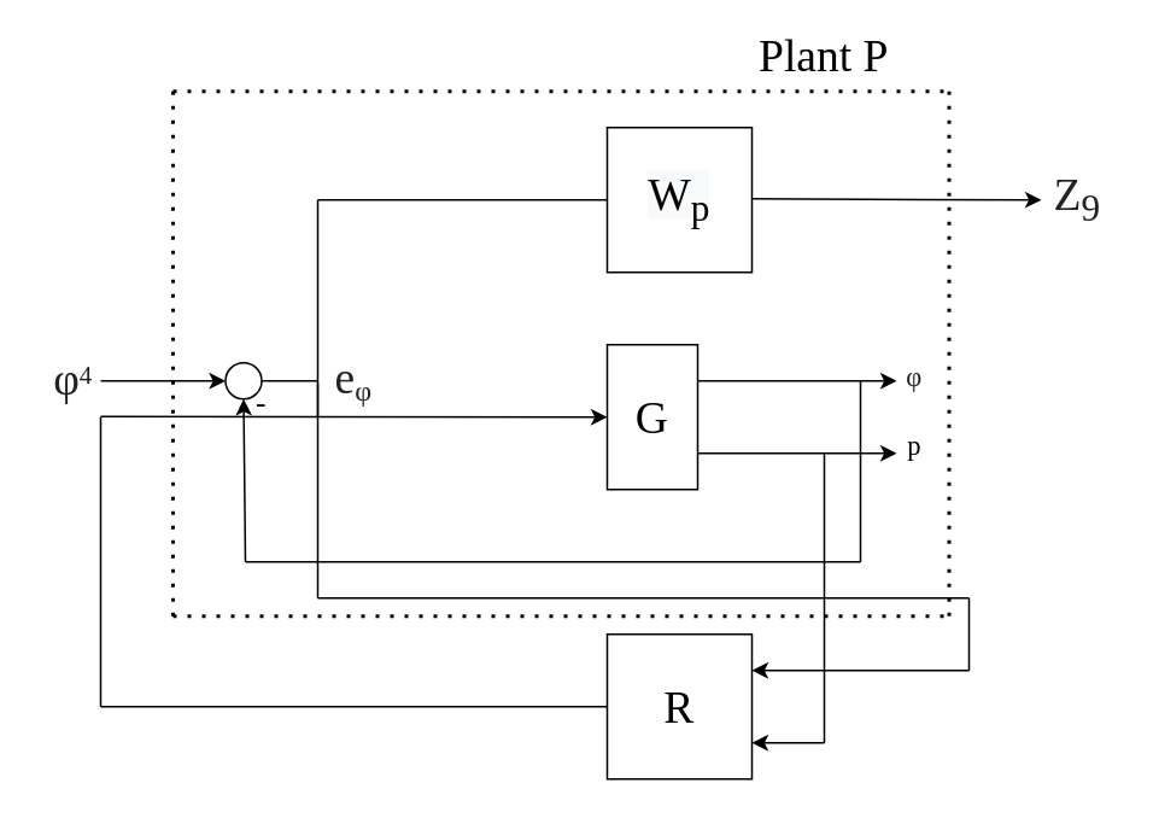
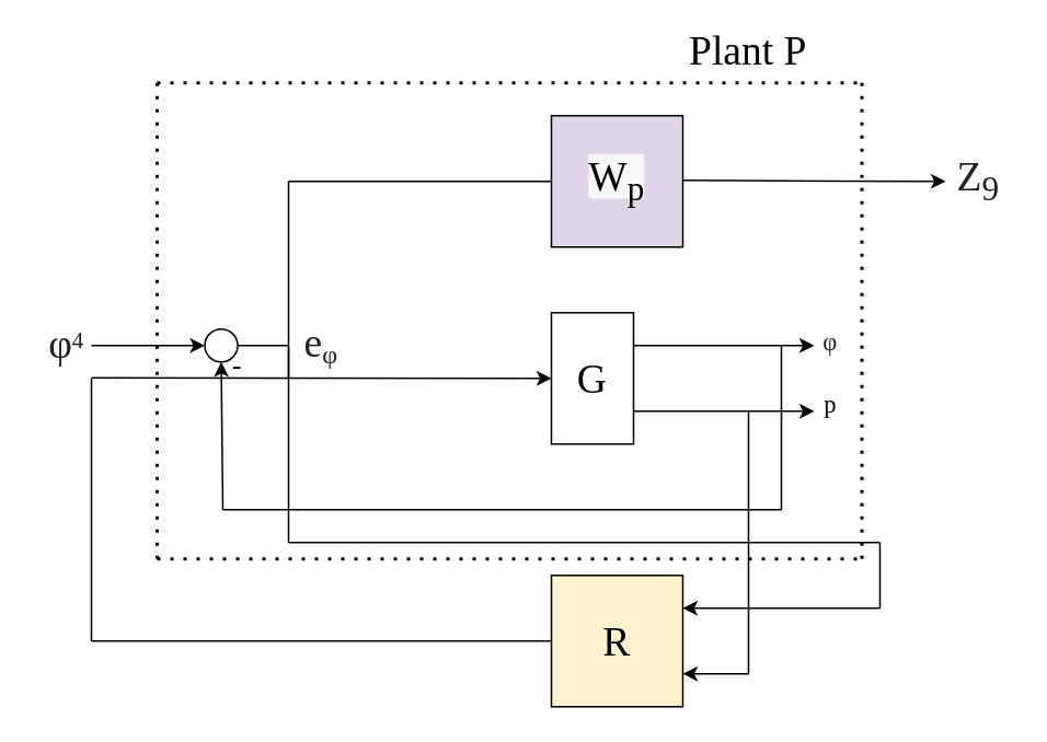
  <mxCell id="0" />
  <mxCell id="1" parent="0" />
  <mxCell id="2" value="&lt;font face=&quot;Lucida Console&quot; style=&quot;font-size: 25px;&quot;&gt;G&lt;/font&gt;" style="rounded=0;whiteSpace=wrap;html=1;fontSize=25;" parent="1" vertex="1"><mxGeometry x="335" y="190" width="50" height="80" as="geometry" /></mxCell>
  <mxCell id="3" value="" style="endArrow=classic;html=1;fontSize=25;exitX=1;exitY=0.25;exitDx=0;exitDy=0;" parent="1" source="2" edge="1"><mxGeometry width="50" height="50" relative="1" as="geometry"><mxPoint x="365" y="320" as="sourcePoint" /><mxPoint x="495" y="210" as="targetPoint" /></mxGeometry></mxCell>
  <mxCell id="4" value="" style="endArrow=classic;html=1;fontSize=25;exitX=1;exitY=0.75;exitDx=0;exitDy=0;" parent="1" source="2" edge="1"><mxGeometry width="50" height="50" relative="1" as="geometry"><mxPoint x="365" y="320" as="sourcePoint" /><mxPoint x="495" y="250" as="targetPoint" /></mxGeometry></mxCell>
  <mxCell id="5" value="&lt;span style=&quot;color: rgb(34 , 34 , 34) ; text-align: left ; background-color: rgb(255 , 255 , 255)&quot;&gt;&lt;font style=&quot;font-size: 15px&quot;&gt;φ&lt;/font&gt;&lt;/span&gt;" style="text;html=1;strokeColor=none;fillColor=none;align=center;verticalAlign=middle;whiteSpace=wrap;rounded=0;fontFamily=Lucida Console;fontSize=25;fontStyle=0" parent="1" vertex="1"><mxGeometry x="485" y="194" width="40" height="20" as="geometry" /></mxCell>
  <mxCell id="6" value="" style="ellipse;whiteSpace=wrap;html=1;aspect=fixed;" parent="1" vertex="1"><mxGeometry x="124" y="200" width="20" height="20" as="geometry" /></mxCell>
  <mxCell id="7" value="" style="endArrow=none;html=1;fontSize=25;exitX=1;exitY=0.5;exitDx=0;exitDy=0;" parent="1" edge="1"><mxGeometry width="50" height="50" relative="1" as="geometry"><mxPoint x="144" y="210" as="sourcePoint" /><mxPoint x="175" y="210" as="targetPoint" /></mxGeometry></mxCell>
  <mxCell id="8" value="" style="endArrow=none;html=1;fontSize=25;" parent="1" edge="1"><mxGeometry width="50" height="50" relative="1" as="geometry"><mxPoint x="175" y="230" as="sourcePoint" /><mxPoint x="175" y="110" as="targetPoint" /></mxGeometry></mxCell>
  <mxCell id="9" value="&lt;div style=&quot;text-align: left&quot;&gt;&lt;/div&gt;&lt;span style=&quot;text-align: left&quot;&gt;&lt;font color=&quot;#222222&quot;&gt;&lt;span style=&quot;background-color: rgb(255 , 255 , 255)&quot;&gt;&lt;span style=&quot;font-size: 25px&quot;&gt;e&lt;/span&gt;&lt;sub&gt;&lt;font style=&quot;font-size: 16px&quot;&gt;φ&lt;/font&gt;&lt;/sub&gt;&lt;/span&gt;&lt;/font&gt;&lt;/span&gt;" style="text;html=1;strokeColor=none;fillColor=none;align=center;verticalAlign=middle;whiteSpace=wrap;rounded=0;fontFamily=Lucida Console;fontSize=16;" parent="1" vertex="1"><mxGeometry x="175" y="199" width="40" height="20" as="geometry" /></mxCell>
- <mxCell id="10" value="&lt;span style=&quot;color: rgb(0 , 0 , 0) ; font-family: &amp;#34;lucida console&amp;#34; ; font-size: 25px ; font-style: normal ; font-weight: 400 ; letter-spacing: normal ; text-align: center ; text-indent: 0px ; text-transform: none ; word-spacing: 0px ; background-color: rgb(248 , 249 , 250) ; display: inline ; float: none&quot;&gt;W&lt;sub&gt;p&lt;/sub&gt;&lt;/span&gt;" style="rounded=0;whiteSpace=wrap;html=1;" parent="1" vertex="1"><mxGeometry x="335" width="80" height="80" as="geometry" y="70" /></mxCell>
+ <mxCell id="10" value="&lt;span style=&quot;color: rgb(0 , 0 , 0) ; font-family: &amp;#34;lucida console&amp;#34; ; font-size: 25px ; font-style: normal ; font-weight: 400 ; letter-spacing: normal ; text-align: center ; text-indent: 0px ; text-transform: none ; word-spacing: 0px ; background-color: rgb(248 , 249 , 250) ; display: inline ; float: none&quot;&gt;W&lt;sub&gt;p&lt;/sub&gt;&lt;/span&gt;" style="rounded=0;whiteSpace=wrap;html=1;fillColor=#e1d5e7;" parent="1" vertex="1"><mxGeometry x="335" width="80" height="80" as="geometry" y="70" /></mxCell>
  <mxCell id="11" value="" style="endArrow=none;html=1;fontSize=25;entryX=0;entryY=0.5;entryDx=0;entryDy=0;" parent="1" target="10" edge="1"><mxGeometry width="50" height="50" relative="1" as="geometry"><mxPoint x="175" y="110" as="sourcePoint" /><mxPoint x="435" y="270" as="targetPoint" /></mxGeometry></mxCell>
  <mxCell id="12" value="" style="endArrow=classic;html=1;fontSize=25;exitX=1;exitY=0.25;exitDx=0;exitDy=0;entryX=0;entryY=0.5;entryDx=0;entryDy=0;" parent="1" target="13" edge="1"><mxGeometry width="50" height="50" relative="1" as="geometry"><mxPoint x="415" y="109.41" as="sourcePoint" /><mxPoint x="535" y="109.41" as="targetPoint" /></mxGeometry></mxCell>
  <mxCell id="13" value="&lt;div style=&quot;text-align: left&quot;&gt;&lt;font color=&quot;#222222&quot;&gt;&lt;span style=&quot;background-color: rgb(255 , 255 , 255)&quot;&gt;Z&lt;sub&gt;9&lt;/sub&gt;&lt;/span&gt;&lt;/font&gt;&lt;/div&gt;" style="text;html=1;strokeColor=none;fillColor=none;align=center;verticalAlign=middle;whiteSpace=wrap;rounded=0;fontFamily=Lucida Console;fontSize=25;fontStyle=0" parent="1" vertex="1"><mxGeometry x="575" y="100" width="40" height="20" as="geometry" /></mxCell>
  <mxCell id="14" value="" style="endArrow=none;html=1;fontSize=25;" parent="1" edge="1"><mxGeometry width="50" height="50" relative="1" as="geometry"><mxPoint x="475" y="310" as="sourcePoint" /><mxPoint x="475" y="210" as="targetPoint" /></mxGeometry></mxCell>
  <mxCell id="15" value="" style="endArrow=none;html=1;fontSize=25;" parent="1" edge="1"><mxGeometry width="50" height="50" relative="1" as="geometry"><mxPoint x="135" y="310" as="sourcePoint" /><mxPoint x="475" y="310" as="targetPoint" /></mxGeometry></mxCell>
  <mxCell id="16" value="" style="endArrow=none;html=1;fontSize=25;entryX=0;entryY=0.617;entryDx=0;entryDy=0;entryPerimeter=0;" parent="1" target="9" edge="1"><mxGeometry width="50" height="50" relative="1" as="geometry"><mxPoint x="175" y="330" as="sourcePoint" /><mxPoint x="175" y="260" as="targetPoint" /></mxGeometry></mxCell>
  <mxCell id="17" value="" style="endArrow=none;html=1;fontSize=25;" parent="1" edge="1"><mxGeometry width="50" height="50" relative="1" as="geometry"><mxPoint x="175" y="330" as="sourcePoint" /><mxPoint x="535" y="330" as="targetPoint" /></mxGeometry></mxCell>
  <mxCell id="18" value="" style="endArrow=none;html=1;fontSize=25;" parent="1" edge="1"><mxGeometry width="50" height="50" relative="1" as="geometry"><mxPoint x="535" y="370" as="sourcePoint" /><mxPoint x="535" y="330" as="targetPoint" /></mxGeometry></mxCell>
  <mxCell id="19" value="" style="endArrow=classic;html=1;fontSize=25;" parent="1" edge="1"><mxGeometry width="50" height="50" relative="1" as="geometry"><mxPoint x="535" y="370" as="sourcePoint" /><mxPoint x="415" y="370" as="targetPoint" /></mxGeometry></mxCell>
- <mxCell id="20" value="&lt;font face=&quot;Lucida Console&quot;&gt;&lt;span style=&quot;font-size: 25px&quot;&gt;R&lt;/span&gt;&lt;/font&gt;" style="whiteSpace=wrap;html=1;aspect=fixed;" parent="1" vertex="1"><mxGeometry x="335" y="350" width="80" height="80" as="geometry" /></mxCell>
+ <mxCell id="20" value="&lt;font face=&quot;Lucida Console&quot;&gt;&lt;span style=&quot;font-size: 25px&quot;&gt;R&lt;/span&gt;&lt;/font&gt;" style="whiteSpace=wrap;html=1;aspect=fixed;fillColor=#fff2cc;" parent="1" vertex="1"><mxGeometry x="335" y="350" width="80" height="80" as="geometry" /></mxCell>
  <mxCell id="21" value="" style="endArrow=none;html=1;fontSize=25;" parent="1" edge="1"><mxGeometry width="50" height="50" relative="1" as="geometry"><mxPoint x="455" y="410" as="sourcePoint" /><mxPoint x="455" y="250" as="targetPoint" /></mxGeometry></mxCell>
  <mxCell id="22" value="" style="endArrow=classic;html=1;fontSize=25;entryX=1;entryY=0.75;entryDx=0;entryDy=0;" parent="1" target="20" edge="1"><mxGeometry width="50" height="50" relative="1" as="geometry"><mxPoint x="455" y="410" as="sourcePoint" /><mxPoint x="395" y="290" as="targetPoint" /></mxGeometry></mxCell>
  <mxCell id="23" value="" style="endArrow=classic;html=1;fontSize=25;entryX=0;entryY=0.5;entryDx=0;entryDy=0;" parent="1" target="6" edge="1"><mxGeometry width="50" height="50" relative="1" as="geometry"><mxPoint x="55" y="210" as="sourcePoint" /><mxPoint x="155" y="220" as="targetPoint" /></mxGeometry></mxCell>
  <mxCell id="24" value="" style="endArrow=none;html=1;fontSize=25;exitX=0;exitY=0.5;exitDx=0;exitDy=0;" parent="1" source="20" edge="1"><mxGeometry width="50" height="50" relative="1" as="geometry"><mxPoint x="385" y="300" as="sourcePoint" /><mxPoint x="55" y="390" as="targetPoint" /></mxGeometry></mxCell>
  <mxCell id="25" value="" style="endArrow=none;html=1;fontSize=25;" parent="1" edge="1"><mxGeometry width="50" height="50" relative="1" as="geometry"><mxPoint x="55" y="390" as="sourcePoint" /><mxPoint x="55" y="230" as="targetPoint" /></mxGeometry></mxCell>
  <mxCell id="26" value="" style="endArrow=classic;html=1;fontSize=25;entryX=0;entryY=0.5;entryDx=0;entryDy=0;" parent="1" target="2" edge="1"><mxGeometry width="50" height="50" relative="1" as="geometry"><mxPoint x="55" y="229.71" as="sourcePoint" /><mxPoint x="325" y="229.71" as="targetPoint" /></mxGeometry></mxCell>
  <mxCell id="27" value="&lt;span style=&quot;color: rgb(34 , 34 , 34) ; text-align: left ; background-color: rgb(255 , 255 , 255)&quot;&gt;&lt;font style=&quot;font-size: 25px&quot;&gt;φ&lt;/font&gt;&lt;sup&gt;&lt;font style=&quot;font-size: 14px&quot;&gt;4&lt;/font&gt;&lt;/sup&gt;&lt;/span&gt;" style="text;html=1;strokeColor=none;fillColor=none;align=center;verticalAlign=middle;whiteSpace=wrap;rounded=0;fontFamily=Lucida Console;fontSize=16;" parent="1" vertex="1"><mxGeometry x="20" y="199" width="40" height="20" as="geometry" /></mxCell>
  <mxCell id="28" value="&lt;font style=&quot;font-size: 15px&quot;&gt;p&lt;/font&gt;" style="text;html=1;strokeColor=none;fillColor=none;align=center;verticalAlign=middle;whiteSpace=wrap;rounded=0;fontFamily=Lucida Console;fontSize=21;" parent="1" vertex="1"><mxGeometry x="485" y="234" width="40" height="20" as="geometry" /></mxCell>
  <mxCell id="29" value="" style="endArrow=classic;html=1;fontSize=25;entryX=0.5;entryY=1;entryDx=0;entryDy=0;" parent="1" target="6" edge="1"><mxGeometry width="50" height="50" relative="1" as="geometry"><mxPoint x="135" y="310" as="sourcePoint" /><mxPoint x="131" y="220" as="targetPoint" /></mxGeometry></mxCell>
  <mxCell id="30" value="-" style="text;html=1;strokeColor=none;fillColor=none;align=center;verticalAlign=middle;whiteSpace=wrap;rounded=0;fontFamily=Courier New;fontSize=16;" parent="1" vertex="1"><mxGeometry x="124" y="214" width="40" height="20" as="geometry" /></mxCell>
  <mxCell id="31" value="" style="endArrow=none;dashed=1;html=1;dashPattern=1 3;strokeWidth=2;fontSize=25;" parent="1" edge="1"><mxGeometry width="50" height="50" relative="1" as="geometry"><mxPoint x="95" y="340" as="sourcePoint" /><mxPoint x="525" y="340" as="targetPoint" /></mxGeometry></mxCell>
  <mxCell id="32" value="" style="endArrow=none;dashed=1;html=1;dashPattern=1 3;strokeWidth=2;fontSize=25;" parent="1" edge="1"><mxGeometry width="50" height="50" relative="1" as="geometry"><mxPoint x="524" y="340" as="sourcePoint" /><mxPoint x="524" y="50" as="targetPoint" /></mxGeometry></mxCell>
  <mxCell id="33" value="" style="endArrow=none;dashed=1;html=1;dashPattern=1 3;strokeWidth=2;fontSize=25;" parent="1" edge="1"><mxGeometry width="50" height="50" relative="1" as="geometry"><mxPoint x="95" y="50" as="sourcePoint" /><mxPoint x="525" y="50" as="targetPoint" /></mxGeometry></mxCell>
  <mxCell id="34" value="" style="endArrow=none;dashed=1;html=1;dashPattern=1 3;strokeWidth=2;fontSize=25;" parent="1" edge="1"><mxGeometry width="50" height="50" relative="1" as="geometry"><mxPoint x="95" y="340" as="sourcePoint" /><mxPoint x="95" y="50" as="targetPoint" /></mxGeometry></mxCell>
  <mxCell id="35" value="&lt;font face=&quot;Lucida Console&quot;&gt;Plant P&lt;/font&gt;" style="text;html=1;strokeColor=none;fillColor=none;align=center;verticalAlign=middle;whiteSpace=wrap;rounded=0;fontSize=25;" parent="1" vertex="1"><mxGeometry x="385" y="20" width="140" height="20" as="geometry" /></mxCell>
